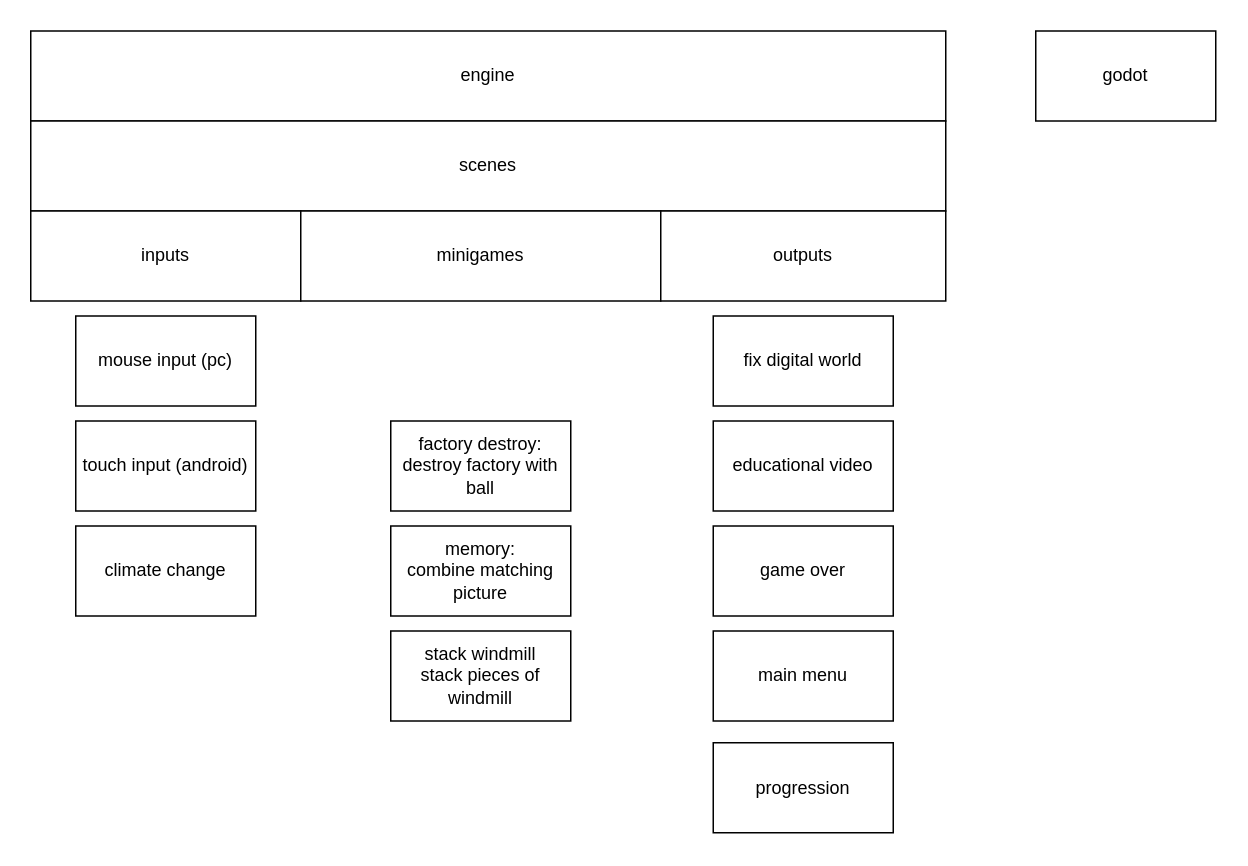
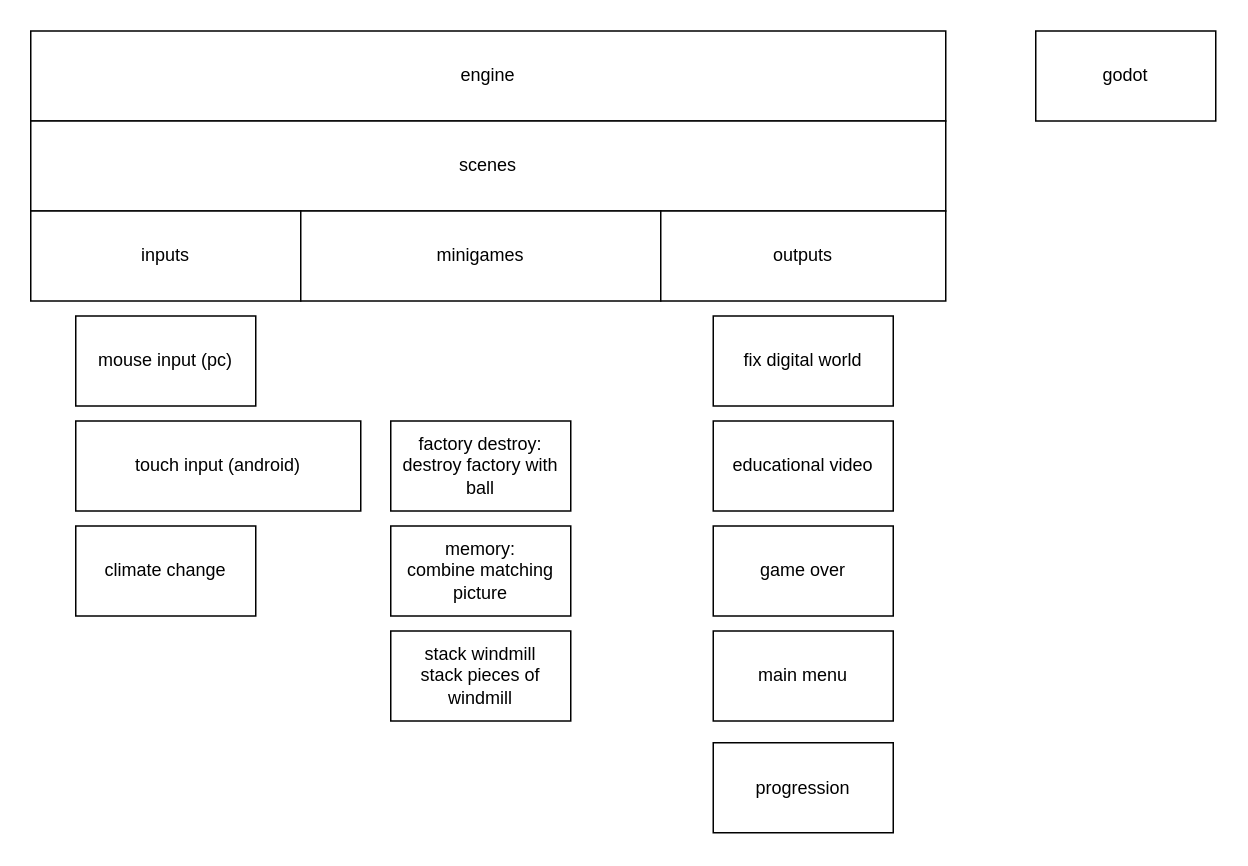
  <mxCell id="0" />
  <mxCell id="1" parent="0" />
  <mxCell id="2" value="engine" style="rounded=0;whiteSpace=wrap;html=1;" parent="1" vertex="1"><mxGeometry x="20" y="20" width="610" height="60" as="geometry" /></mxCell>
  <mxCell id="3" value="scenes" style="rounded=0;whiteSpace=wrap;html=1;" parent="1" vertex="1"><mxGeometry x="20" y="80" width="610" height="60" as="geometry" /></mxCell>
  <mxCell id="4" value="inputs" style="rounded=0;whiteSpace=wrap;html=1;" parent="1" vertex="1"><mxGeometry x="20" y="140" width="180" height="60" as="geometry" /></mxCell>
  <mxCell id="5" value="minigames" style="rounded=0;whiteSpace=wrap;html=1;" parent="1" vertex="1"><mxGeometry x="200" y="140" width="240" height="60" as="geometry" /></mxCell>
  <mxCell id="6" value="outputs" style="rounded=0;whiteSpace=wrap;html=1;" parent="1" vertex="1"><mxGeometry x="440" y="140" width="190" height="60" as="geometry" /></mxCell>
  <mxCell id="7" value="memory:&lt;br&gt;combine matching picture" style="rounded=0;whiteSpace=wrap;html=1;" parent="1" vertex="1"><mxGeometry x="260" y="350" width="120" height="60" as="geometry" /></mxCell>
  <mxCell id="8" value="factory destroy:&lt;br&gt;destroy factory with ball" style="rounded=0;whiteSpace=wrap;html=1;" parent="1" vertex="1"><mxGeometry x="260" y="280" width="120" height="60" as="geometry" /></mxCell>
  <mxCell id="9" value="stack windmill&lt;br&gt;stack pieces of windmill" style="rounded=0;whiteSpace=wrap;html=1;" parent="1" vertex="1"><mxGeometry x="260" y="420" width="120" height="60" as="geometry" /></mxCell>
  <mxCell id="10" value="&lt;span style=&quot;background-color: initial;&quot;&gt;fix digital world&lt;/span&gt;" style="rounded=0;whiteSpace=wrap;html=1;align=center;" parent="1" vertex="1"><mxGeometry x="475" y="210" width="120" height="60" as="geometry" /></mxCell>
  <mxCell id="11" value="godot" style="rounded=0;whiteSpace=wrap;html=1;" parent="1" vertex="1"><mxGeometry x="690" y="20" width="120" height="60" as="geometry" /></mxCell>
  <mxCell id="12" value="educational video" style="rounded=0;whiteSpace=wrap;html=1;" parent="1" vertex="1"><mxGeometry x="475" y="280" width="120" height="60" as="geometry" /></mxCell>
  <mxCell id="13" value="game over" style="rounded=0;whiteSpace=wrap;html=1;" parent="1" vertex="1"><mxGeometry x="475" y="350" width="120" height="60" as="geometry" /></mxCell>
  <mxCell id="14" value="main menu" style="rounded=0;whiteSpace=wrap;html=1;" parent="1" vertex="1"><mxGeometry x="475" y="420" width="120" height="60" as="geometry" /></mxCell>
  <mxCell id="15" value="progression" style="rounded=0;whiteSpace=wrap;html=1;" parent="1" vertex="1"><mxGeometry x="475" y="494.5" width="120" height="60" as="geometry" /></mxCell>
  <mxCell id="16" value="mouse input (pc)" style="rounded=0;whiteSpace=wrap;html=1;" parent="1" vertex="1"><mxGeometry x="50" y="210" width="120" height="60" as="geometry" /></mxCell>
- <mxCell id="17" value="touch input (android)" style="rounded=0;whiteSpace=wrap;html=1;" parent="1" vertex="1"><mxGeometry x="50" y="280" width="120" height="60" as="geometry" /></mxCell>
+ <mxCell id="17" value="touch input (android)" style="rounded=0;whiteSpace=wrap;html=1;" parent="1" vertex="1"><mxGeometry x="50" y="280" width="190" height="60" as="geometry" /></mxCell>
  <mxCell id="18" value="climate change" style="rounded=0;whiteSpace=wrap;html=1;" parent="1" vertex="1"><mxGeometry x="50" y="350" width="120" height="60" as="geometry" /></mxCell>
